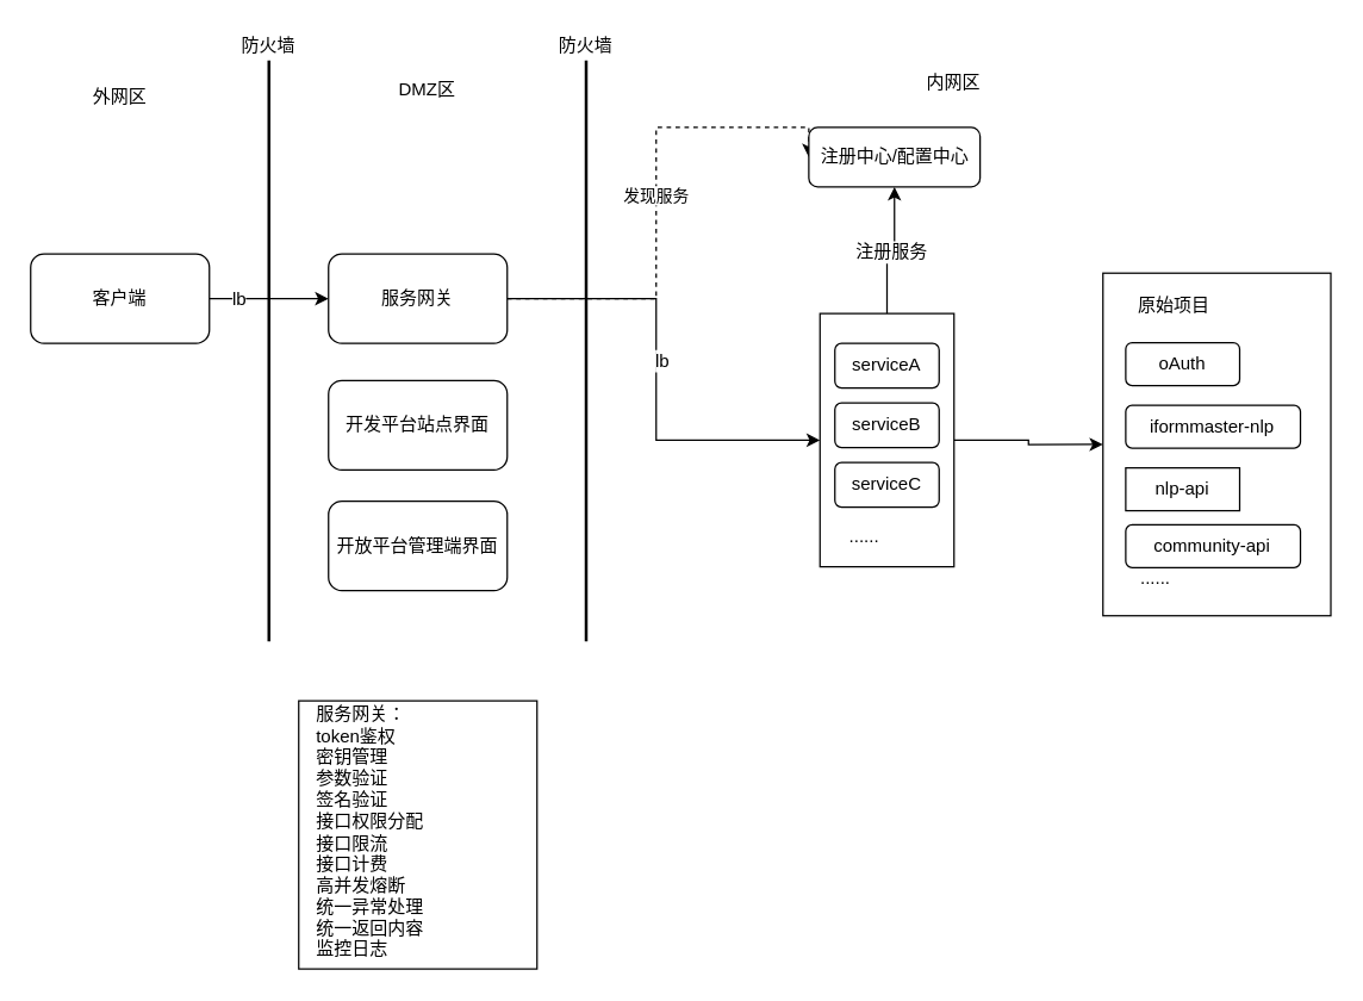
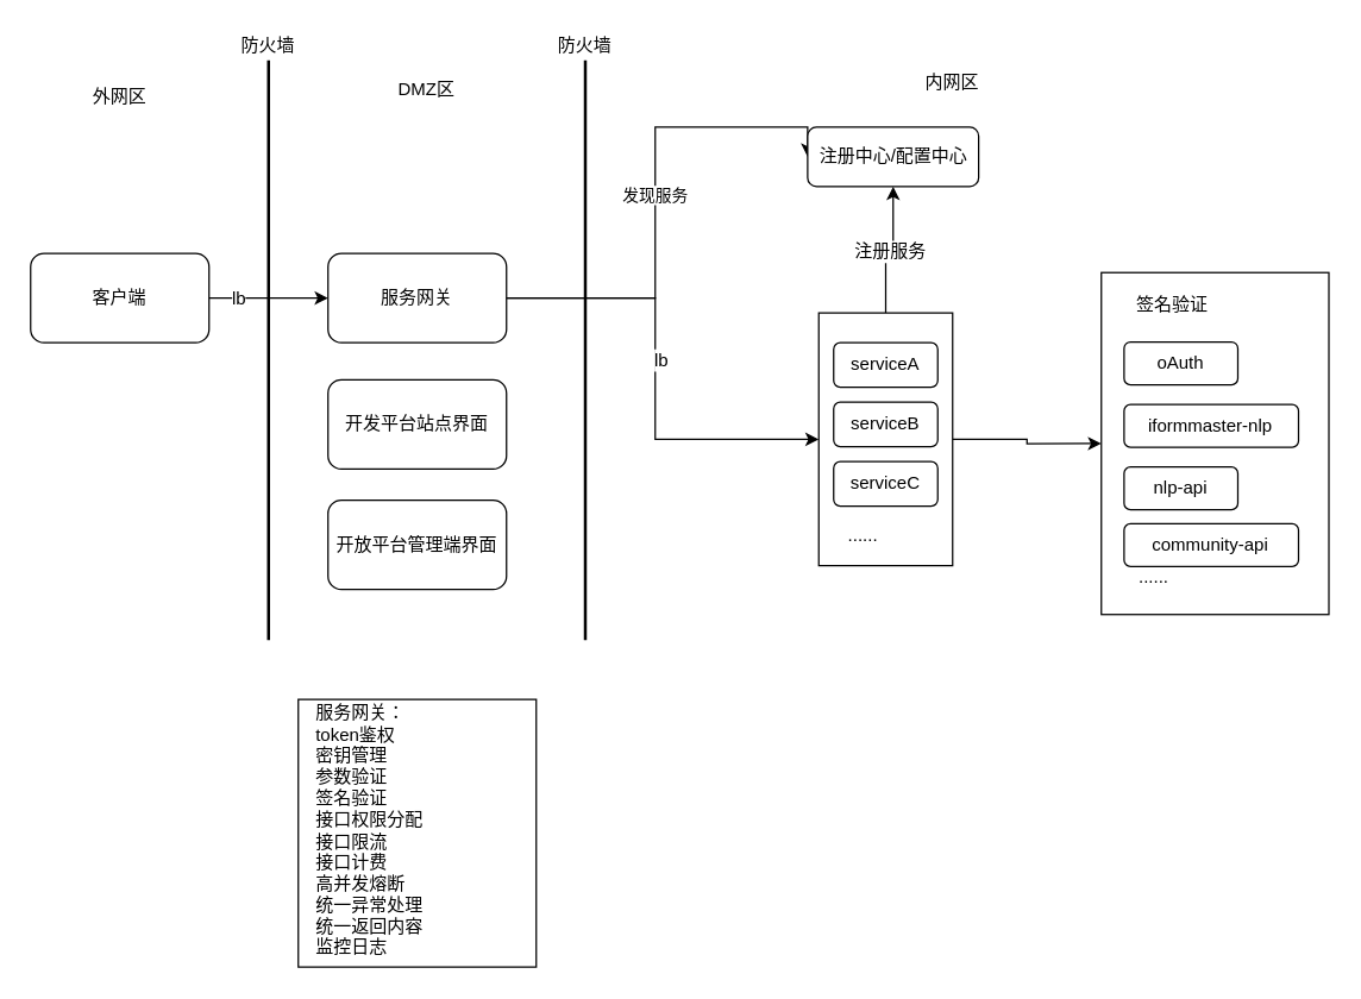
  <mxCell id="0" />
  <mxCell id="1" parent="0" />
  <mxCell id="2" style="edgeStyle=orthogonalEdgeStyle;rounded=0;orthogonalLoop=1;jettySize=auto;html=1;exitX=0.5;exitY=0;exitDx=0;exitDy=0;entryX=0.5;entryY=1;entryDx=0;entryDy=0;" edge="1" parent="1" source="5" target="13"><mxGeometry relative="1" as="geometry" /></mxCell>
  <mxCell id="3" value="注册服务" style="text;html=1;resizable=0;points=[];align=center;verticalAlign=middle;labelBackgroundColor=#ffffff;" vertex="1" connectable="0" parent="2"><mxGeometry y="-1" relative="1" as="geometry"><mxPoint as="offset" /></mxGeometry></mxCell>
  <mxCell id="4" style="edgeStyle=orthogonalEdgeStyle;rounded=0;orthogonalLoop=1;jettySize=auto;html=1;entryX=0;entryY=0.5;entryDx=0;entryDy=0;" edge="1" parent="1" source="5" target="27"><mxGeometry relative="1" as="geometry" /></mxCell>
  <mxCell id="5" value="" style="rounded=0;whiteSpace=wrap;html=1;" vertex="1" parent="1"><mxGeometry x="550" y="210" width="90" height="170" as="geometry" /></mxCell>
  <mxCell id="6" style="edgeStyle=orthogonalEdgeStyle;rounded=0;orthogonalLoop=1;jettySize=auto;html=1;exitX=1;exitY=0.5;exitDx=0;exitDy=0;entryX=0;entryY=0.5;entryDx=0;entryDy=0;" edge="1" parent="1" source="8" target="12"><mxGeometry relative="1" as="geometry" /></mxCell>
  <mxCell id="7" value="lb" style="text;html=1;resizable=0;points=[];align=center;verticalAlign=middle;labelBackgroundColor=#ffffff;" vertex="1" connectable="0" parent="6"><mxGeometry x="-0.525" relative="1" as="geometry"><mxPoint as="offset" /></mxGeometry></mxCell>
  <mxCell id="8" value="客户端" style="rounded=1;whiteSpace=wrap;html=1;" vertex="1" parent="1"><mxGeometry x="20" y="170" width="120" height="60" as="geometry" /></mxCell>
  <mxCell id="9" style="edgeStyle=orthogonalEdgeStyle;rounded=0;orthogonalLoop=1;jettySize=auto;html=1;exitX=1;exitY=0.5;exitDx=0;exitDy=0;entryX=0;entryY=0.5;entryDx=0;entryDy=0;" edge="1" parent="1" source="12" target="5"><mxGeometry relative="1" as="geometry"><mxPoint x="542" y="295" as="targetPoint" /><Array as="points"><mxPoint x="440" y="200" /><mxPoint x="440" y="295" /></Array></mxGeometry></mxCell>
  <mxCell id="10" value="lb" style="text;html=1;resizable=0;points=[];align=center;verticalAlign=middle;labelBackgroundColor=#ffffff;" vertex="1" connectable="0" parent="9"><mxGeometry x="-0.076" y="3" relative="1" as="geometry"><mxPoint as="offset" /></mxGeometry></mxCell>
- <mxCell id="11" value="发现服务" style="edgeStyle=orthogonalEdgeStyle;rounded=0;orthogonalLoop=1;jettySize=auto;html=1;entryX=0;entryY=0.5;entryDx=0;entryDy=0;dashed=1;" edge="1" parent="1" source="12" target="13"><mxGeometry relative="1" as="geometry"><Array as="points"><mxPoint x="440" y="200" /><mxPoint x="440" y="85" /></Array></mxGeometry></mxCell>
+ <mxCell id="11" value="发现服务" style="edgeStyle=orthogonalEdgeStyle;rounded=0;orthogonalLoop=1;jettySize=auto;html=1;entryX=0;entryY=0.5;entryDx=0;entryDy=0;" edge="1" parent="1" source="12" target="13"><mxGeometry relative="1" as="geometry"><Array as="points"><mxPoint x="440" y="200" /><mxPoint x="440" y="85" /></Array></mxGeometry></mxCell>
  <mxCell id="12" value="服务网关" style="rounded=1;whiteSpace=wrap;html=1;" vertex="1" parent="1"><mxGeometry x="220" y="170" width="120" height="60" as="geometry" /></mxCell>
  <mxCell id="13" value="注册中心/配置中心" style="rounded=1;whiteSpace=wrap;html=1;" vertex="1" parent="1"><mxGeometry x="542.5" y="85" width="115" height="40" as="geometry" /></mxCell>
  <mxCell id="14" value="" style="group" vertex="1" connectable="0" parent="1"><mxGeometry x="540" y="220" width="90" height="150" as="geometry" /></mxCell>
  <mxCell id="15" value="" style="group" vertex="1" connectable="0" parent="14"><mxGeometry width="90" height="150" as="geometry" /></mxCell>
  <mxCell id="16" value="serviceA" style="rounded=1;whiteSpace=wrap;html=1;" vertex="1" parent="15"><mxGeometry x="20" y="10" width="70" height="30" as="geometry" /></mxCell>
  <mxCell id="17" value="serviceB" style="rounded=1;whiteSpace=wrap;html=1;" vertex="1" parent="15"><mxGeometry x="20" y="50" width="70" height="30" as="geometry" /></mxCell>
  <mxCell id="18" value="serviceC" style="rounded=1;whiteSpace=wrap;html=1;" vertex="1" parent="15"><mxGeometry x="20" y="90" width="70" height="30" as="geometry" /></mxCell>
  <mxCell id="19" value="......" style="text;html=1;strokeColor=none;fillColor=none;align=center;verticalAlign=middle;whiteSpace=wrap;rounded=0;" vertex="1" parent="15"><mxGeometry x="20" y="130" width="40" height="20" as="geometry" /></mxCell>
  <mxCell id="20" value="" style="line;strokeWidth=2;direction=south;html=1;" vertex="1" parent="1"><mxGeometry x="175" y="40" width="10" height="390" as="geometry" /></mxCell>
  <mxCell id="21" value="" style="line;strokeWidth=2;direction=south;html=1;" vertex="1" parent="1"><mxGeometry x="388" y="40" width="10" height="390" as="geometry" /></mxCell>
  <mxCell id="22" value="外网区" style="text;html=1;resizable=0;points=[];autosize=1;align=left;verticalAlign=top;spacingTop=-4;" vertex="1" parent="1"><mxGeometry x="60" y="55" width="50" height="20" as="geometry" /></mxCell>
  <mxCell id="23" value="DMZ区" style="text;html=1;strokeColor=none;fillColor=none;align=center;verticalAlign=middle;whiteSpace=wrap;rounded=0;" vertex="1" parent="1"><mxGeometry x="260" y="50" width="53" height="20" as="geometry" /></mxCell>
  <mxCell id="24" value="防火墙" style="text;html=1;strokeColor=none;fillColor=none;align=center;verticalAlign=middle;whiteSpace=wrap;rounded=0;" vertex="1" parent="1"><mxGeometry x="160" y="20" width="40" height="20" as="geometry" /></mxCell>
  <mxCell id="25" value="防火墙" style="text;html=1;strokeColor=none;fillColor=none;align=center;verticalAlign=middle;whiteSpace=wrap;rounded=0;" vertex="1" parent="1"><mxGeometry x="373" y="20" width="40" height="20" as="geometry" /></mxCell>
  <mxCell id="26" value="" style="group" vertex="1" connectable="0" parent="1"><mxGeometry x="740" y="180" width="153" height="230" as="geometry" /></mxCell>
  <mxCell id="27" value="" style="rounded=0;whiteSpace=wrap;html=1;" vertex="1" parent="26"><mxGeometry y="2.875" width="153" height="230" as="geometry" /></mxCell>
  <mxCell id="28" value="oAuth" style="rounded=1;whiteSpace=wrap;html=1;" vertex="1" parent="26"><mxGeometry x="15.3" y="49.56" width="76.5" height="28.75" as="geometry" /></mxCell>
  <mxCell id="29" value="iformmaster-nlp" style="rounded=1;whiteSpace=wrap;html=1;" vertex="1" parent="26"><mxGeometry x="15.3" y="91.617" width="117.3" height="28.75" as="geometry" /></mxCell>
- <mxCell id="30" value="nlp-api" style="whiteSpace=wrap;html=1;rounded=0;" vertex="1" parent="26"><mxGeometry x="15.3" y="133.619" width="76.5" height="28.75" as="geometry" /></mxCell>
+ <mxCell id="30" value="nlp-api" style="rounded=1;whiteSpace=wrap;html=1;" vertex="1" parent="26"><mxGeometry x="15.3" y="133.619" width="76.5" height="28.75" as="geometry" /></mxCell>
  <mxCell id="31" value="community-api" style="rounded=1;whiteSpace=wrap;html=1;" vertex="1" parent="26"><mxGeometry x="15.3" y="171.788" width="117.3" height="28.75" as="geometry" /></mxCell>
  <mxCell id="32" value="......" style="text;html=1;strokeColor=none;fillColor=none;align=center;verticalAlign=middle;whiteSpace=wrap;rounded=0;" vertex="1" parent="26"><mxGeometry x="15.3" y="196.814" width="40.8" height="23" as="geometry" /></mxCell>
- <mxCell id="33" value="原始项目" style="text;html=1;strokeColor=none;fillColor=none;align=center;verticalAlign=middle;whiteSpace=wrap;rounded=0;" vertex="1" parent="26"><mxGeometry x="15.3" y="14.238" width="66.3" height="21.905" as="geometry" /></mxCell>
+ <mxCell id="33" value="签名验证" style="text;html=1;strokeColor=none;fillColor=none;align=center;verticalAlign=middle;whiteSpace=wrap;rounded=0;" vertex="1" parent="26"><mxGeometry x="15.3" y="14.238" width="66.3" height="21.905" as="geometry" /></mxCell>
  <mxCell id="34" value="开发平台站点界面" style="rounded=1;whiteSpace=wrap;html=1;" vertex="1" parent="1"><mxGeometry x="220" y="255" width="120" height="60" as="geometry" /></mxCell>
  <mxCell id="35" value="开放平台管理端界面" style="rounded=1;whiteSpace=wrap;html=1;" vertex="1" parent="1"><mxGeometry x="220" y="336" width="120" height="60" as="geometry" /></mxCell>
  <mxCell id="36" value="" style="group" vertex="1" connectable="0" parent="1"><mxGeometry x="200" y="470" width="160" height="180" as="geometry" /></mxCell>
  <mxCell id="37" value="" style="rounded=0;whiteSpace=wrap;html=1;" vertex="1" parent="36"><mxGeometry width="160" height="180" as="geometry" /></mxCell>
  <mxCell id="38" value="服务网关：&lt;br&gt;token鉴权&lt;br&gt;密钥管理&lt;br&gt;参数验证&lt;br&gt;签名验证&lt;br&gt;接口权限分配&lt;br&gt;接口限流&lt;br&gt;接口计费&lt;br&gt;高并发熔断&lt;br&gt;统一异常处理&lt;br&gt;统一返回内容&lt;br&gt;监控日志" style="text;html=1;strokeColor=none;fillColor=none;align=left;verticalAlign=middle;whiteSpace=wrap;rounded=0;" vertex="1" parent="36"><mxGeometry x="10" y="3" width="140" height="170" as="geometry" /></mxCell>
  <mxCell id="39" value="内网区" style="text;html=1;strokeColor=none;fillColor=none;align=center;verticalAlign=middle;whiteSpace=wrap;rounded=0;" vertex="1" parent="1"><mxGeometry x="620" y="45" width="40" height="20" as="geometry" /></mxCell>
